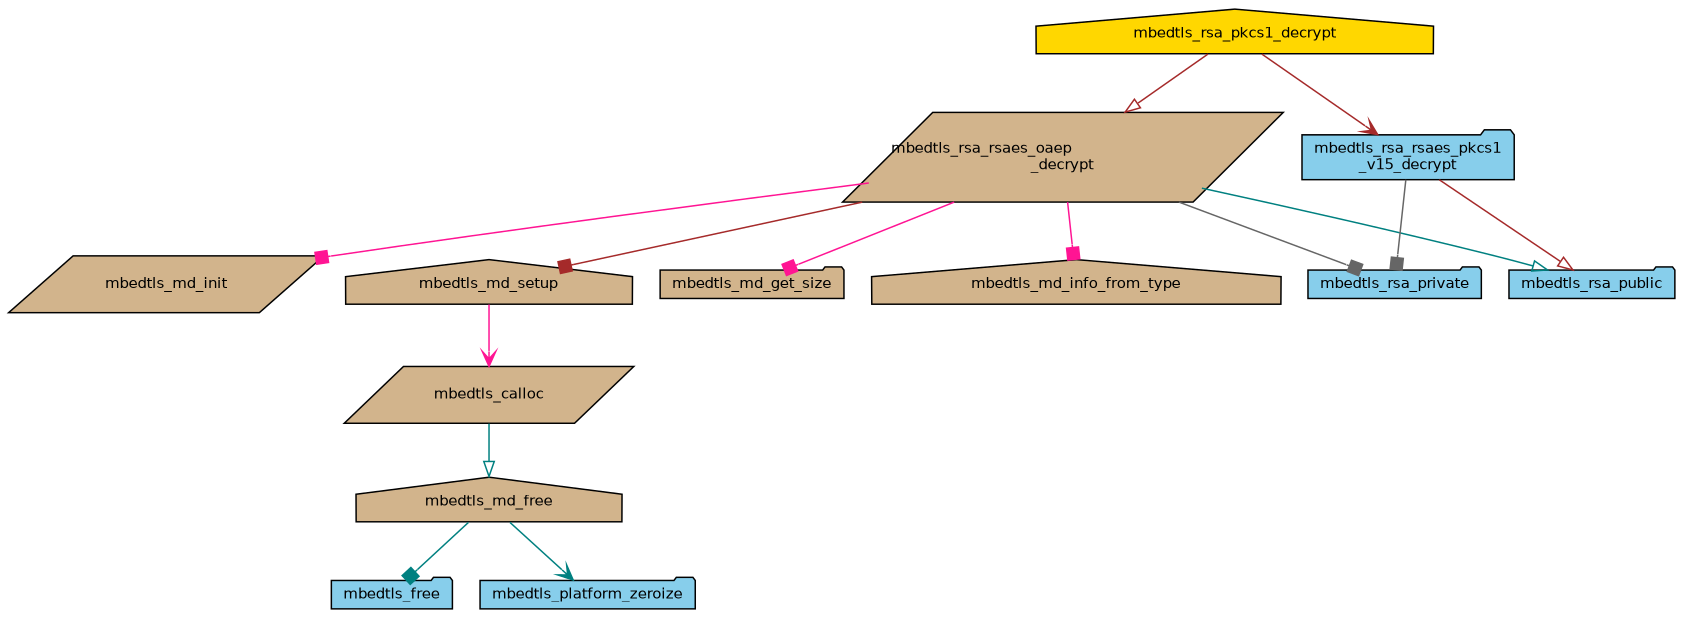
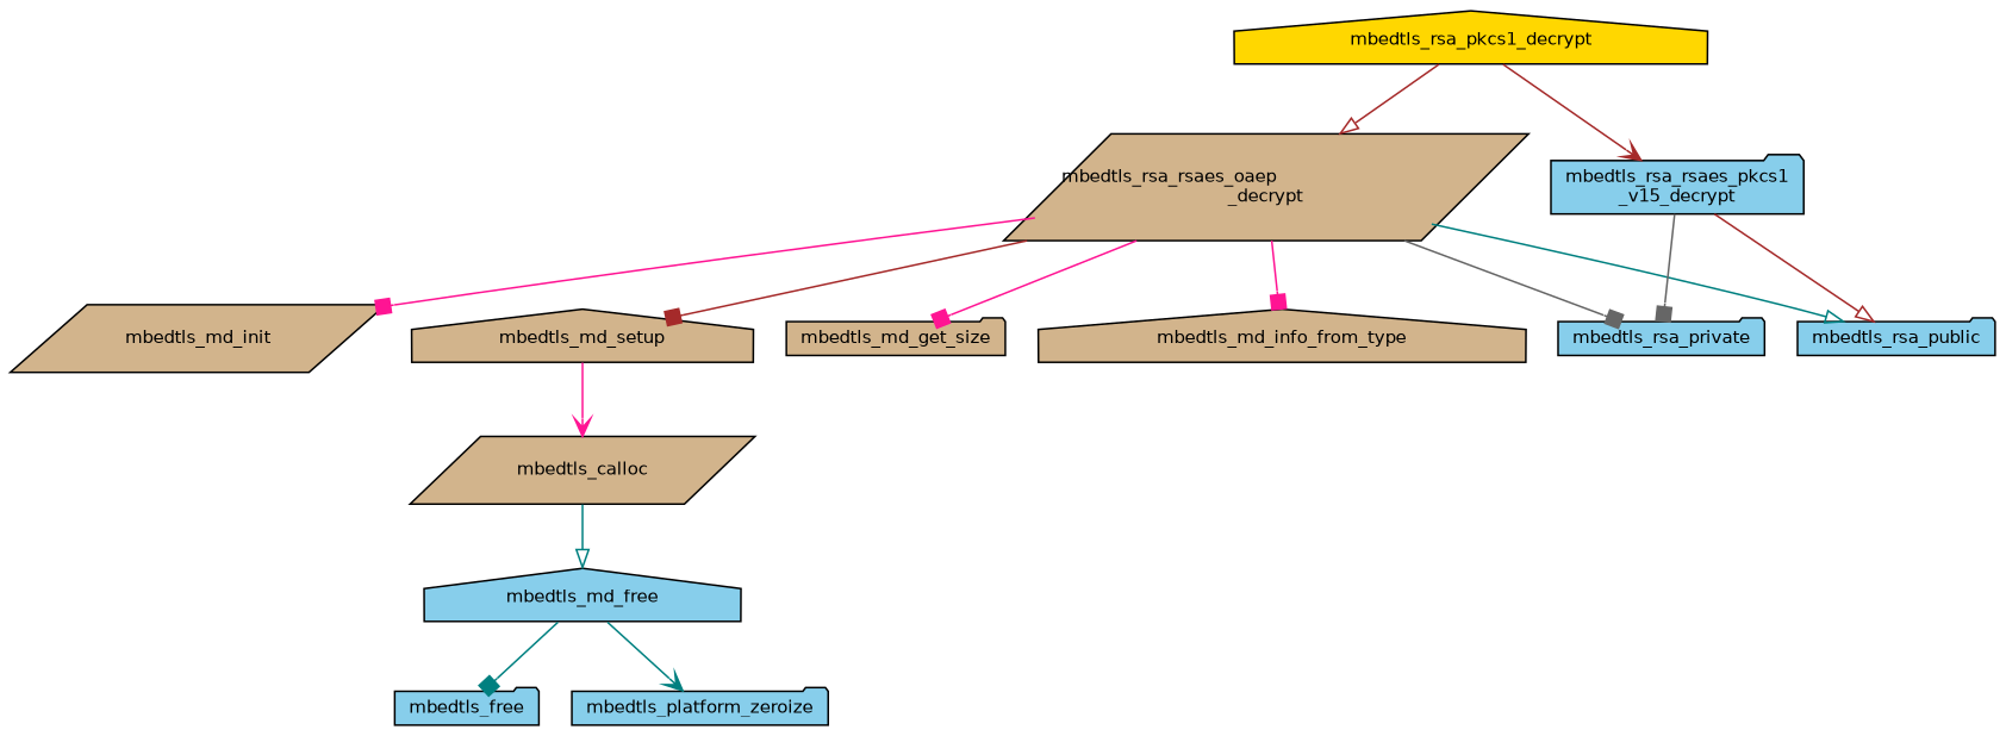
  digraph {
    rankdir=TB
    node [color=black fillcolor=tan fontname=Helvetica fontsize=10 shape=folder style=filled]
    edge [arrowhead=box color=brown fontname=Helvetica fontsize=10 labelfontname=Helvetica labelfontsize=10 style=solid]
    n1 [fillcolor=gold fontcolor=black height=0.2 label=mbedtls_rsa_pkcs1_decrypt shape=house width=0.4]
    n2 [height=0.2 label="mbedtls_rsa_rsaes_oaep\l_decrypt" shape=parallelogram width=0.4]
    n3 [fillcolor=skyblue height=0.2 label="mbedtls_rsa_rsaes_pkcs1\l_v15_decrypt" width=0.4]
    n4 [height=0.2 label=mbedtls_md_get_size width=0.4]
    n5 [height=0.2 label=mbedtls_md_info_from_type shape=house width=0.4]
    n6 [height=0.2 label=mbedtls_md_init shape=parallelogram width=0.4]
    n7 [height=0.2 label=mbedtls_md_setup shape=house width=0.4]
    n8 [fillcolor=skyblue height=0.2 label=mbedtls_rsa_private width=0.4]
    n9 [fillcolor=skyblue height=0.2 label=mbedtls_rsa_public width=0.4]
-   n10 [height=0.2 label=mbedtls_md_free shape=house width=0.4]
+   n10 [fillcolor=skyblue height=0.2 label=mbedtls_md_free shape=house width=0.4]
    n11 [fillcolor=skyblue height=0.2 label=mbedtls_free width=0.4]
    n12 [fillcolor=skyblue height=0.2 label=mbedtls_platform_zeroize width=0.4]
    n13 [height=0.2 label=mbedtls_calloc shape=parallelogram width=0.4]
    n1 -> n2 [arrowhead=onormal]
    n1 -> n3 [arrowhead=vee]
    n2 -> n4 [color=deeppink]
    n2 -> n5 [color=deeppink]
    n2 -> n6 [color=deeppink]
    n2 -> n7
    n2 -> n8 [color=gray40]
    n2 -> n9 [arrowhead=onormal color=teal]
    n3 -> n8 [color=gray40]
    n3 -> n9 [arrowhead=onormal]
    n7 -> n13 [arrowhead=vee color=deeppink]
    n10 -> n11 [color=teal]
    n10 -> n12 [arrowhead=vee color=teal]
    n13 -> n10 [arrowhead=onormal color=teal]
  }
